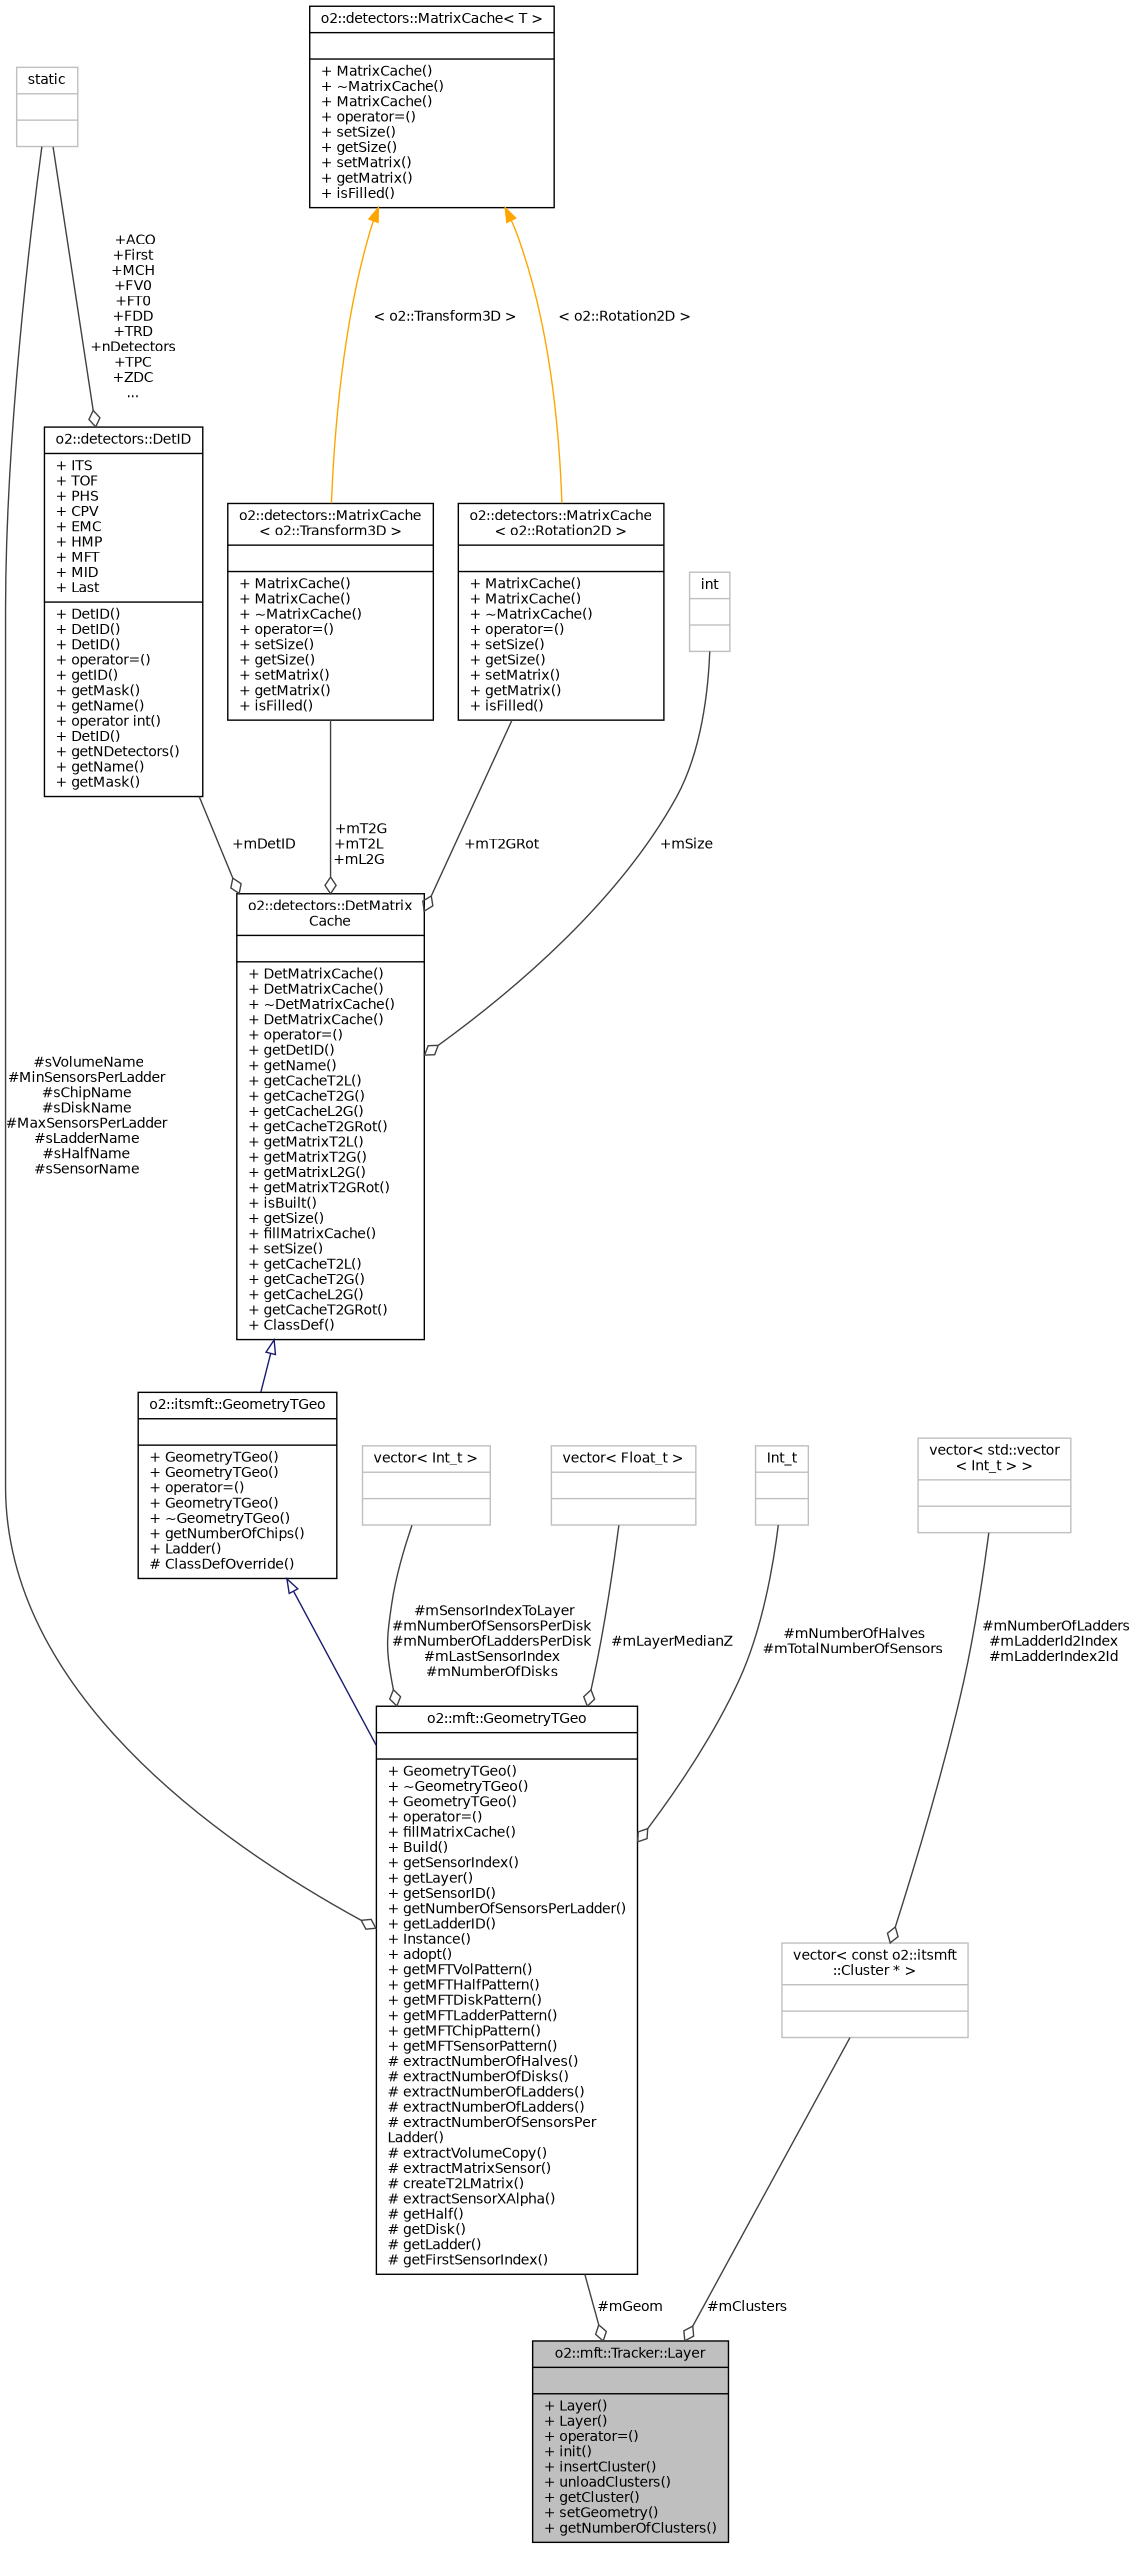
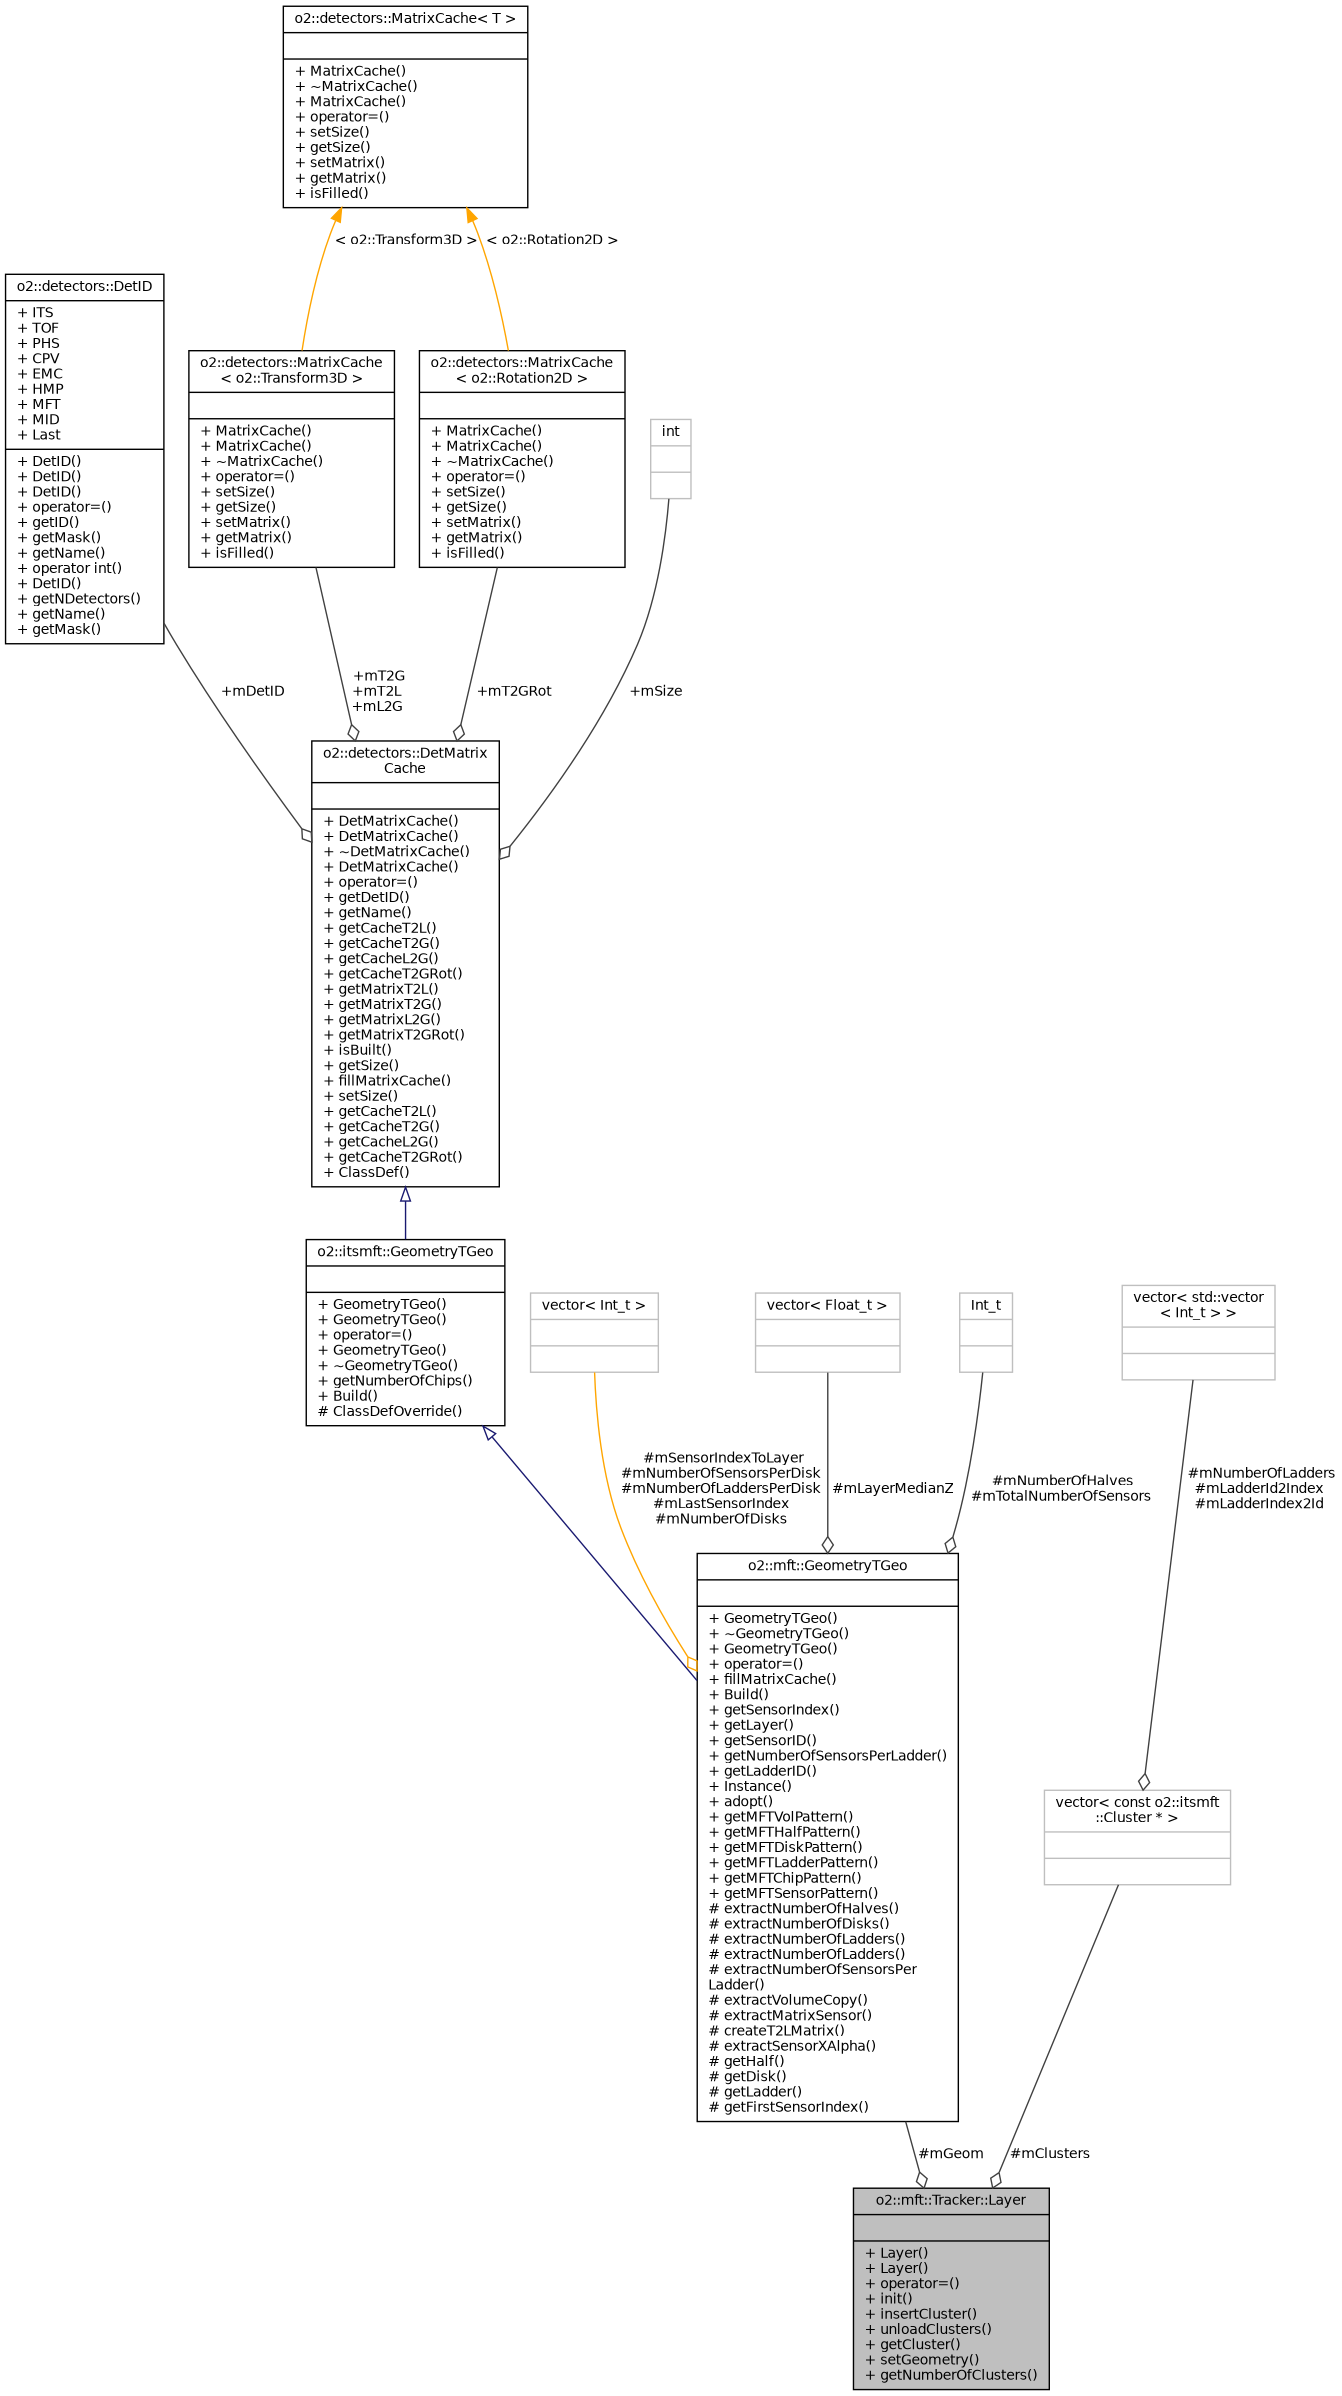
  digraph {
    fontname="DejaVu Sans"
    node [color=black fontname="DejaVu Sans" fontsize=10 shape=record]
    edge [arrowhead=odiamond color=grey25 fontname="DejaVu Sans" fontsize=10 labelfontname=Helvetica labelfontsize=10 style=solid]
    n1 [fillcolor=grey75 fontcolor=black height=0.2 label="{o2::mft::Tracker::Layer\n||+ Layer()\l+ Layer()\l+ operator=()\l+ init()\l+ insertCluster()\l+ unloadClusters()\l+ getCluster()\l+ setGeometry()\l+ getNumberOfClusters()\l}" style=filled width=0.4]
    n2 [height=0.2 label="{o2::mft::GeometryTGeo\n||+ GeometryTGeo()\l+ ~GeometryTGeo()\l+ GeometryTGeo()\l+ operator=()\l+ fillMatrixCache()\l+ Build()\l+ getSensorIndex()\l+ getLayer()\l+ getSensorID()\l+ getNumberOfSensorsPerLadder()\l+ getLadderID()\l+ Instance()\l+ adopt()\l+ getMFTVolPattern()\l+ getMFTHalfPattern()\l+ getMFTDiskPattern()\l+ getMFTLadderPattern()\l+ getMFTChipPattern()\l+ getMFTSensorPattern()\l# extractNumberOfHalves()\l# extractNumberOfDisks()\l# extractNumberOfLadders()\l# extractNumberOfLadders()\l# extractNumberOfSensorsPer\lLadder()\l# extractVolumeCopy()\l# extractMatrixSensor()\l# createT2LMatrix()\l# extractSensorXAlpha()\l# getHalf()\l# getDisk()\l# getLadder()\l# getFirstSensorIndex()\l}" width=0.4]
-   n3 [height=0.2 label="{o2::itsmft::GeometryTGeo\n||+ GeometryTGeo()\l+ GeometryTGeo()\l+ operator=()\l+ GeometryTGeo()\l+ ~GeometryTGeo()\l+ getNumberOfChips()\l+ Ladder()\l# ClassDefOverride()\l}" width=0.4]
+   n3 [height=0.2 label="{o2::itsmft::GeometryTGeo\n||+ GeometryTGeo()\l+ GeometryTGeo()\l+ operator=()\l+ GeometryTGeo()\l+ ~GeometryTGeo()\l+ getNumberOfChips()\l+ Build()\l# ClassDefOverride()\l}" width=0.4]
    n4 [height=0.2 label="{o2::detectors::DetMatrix\lCache\n||+ DetMatrixCache()\l+ DetMatrixCache()\l+ ~DetMatrixCache()\l+ DetMatrixCache()\l+ operator=()\l+ getDetID()\l+ getName()\l+ getCacheT2L()\l+ getCacheT2G()\l+ getCacheL2G()\l+ getCacheT2GRot()\l+ getMatrixT2L()\l+ getMatrixT2G()\l+ getMatrixL2G()\l+ getMatrixT2GRot()\l+ isBuilt()\l+ getSize()\l+ fillMatrixCache()\l+ setSize()\l+ getCacheT2L()\l+ getCacheT2G()\l+ getCacheL2G()\l+ getCacheT2GRot()\l+ ClassDef()\l}" width=0.4]
    n5 [height=0.2 label="{o2::detectors::DetID\n|+ ITS\l+ TOF\l+ PHS\l+ CPV\l+ EMC\l+ HMP\l+ MFT\l+ MID\l+ Last\l|+ DetID()\l+ DetID()\l+ DetID()\l+ operator=()\l+ getID()\l+ getMask()\l+ getName()\l+ operator int()\l+ DetID()\l+ getNDetectors()\l+ getName()\l+ getMask()\l}" width=0.4]
-   n6 [color=grey75 height=0.2 label="{static\n||}" width=0.4]
    n7 [height=0.2 label="{o2::detectors::MatrixCache\l\< o2::Transform3D \>\n||+ MatrixCache()\l+ MatrixCache()\l+ ~MatrixCache()\l+ operator=()\l+ setSize()\l+ getSize()\l+ setMatrix()\l+ getMatrix()\l+ isFilled()\l}" width=0.4]
    n8 [height=0.2 label="{o2::detectors::MatrixCache\< T \>\n||+ MatrixCache()\l+ ~MatrixCache()\l+ MatrixCache()\l+ operator=()\l+ setSize()\l+ getSize()\l+ setMatrix()\l+ getMatrix()\l+ isFilled()\l}" width=0.4]
    n9 [height=0.2 label="{o2::detectors::MatrixCache\l\< o2::Rotation2D \>\n||+ MatrixCache()\l+ MatrixCache()\l+ ~MatrixCache()\l+ operator=()\l+ setSize()\l+ getSize()\l+ setMatrix()\l+ getMatrix()\l+ isFilled()\l}" width=0.4]
    n10 [color=grey75 height=0.2 label="{int\n||}" width=0.4]
    n11 [color=grey75 height=0.2 label="{vector\< Int_t \>\n||}" width=0.4]
    n12 [color=grey75 height=0.2 label="{vector\< Float_t \>\n||}" width=0.4]
    n13 [color=grey75 height=0.2 label="{vector\< std::vector\l\< Int_t \> \>\n||}" width=0.4]
    n14 [color=grey75 height=0.2 label="{vector\< const o2::itsmft\l::Cluster * \>\n||}" width=0.4]
    n15 [color=grey75 height=0.2 label="{Int_t\n||}" width=0.4]
    n2 -> n1 [label=" #mGeom"]
    n3 -> n2 [arrowtail=onormal color=midnightblue dir=back arrowhead=""]
    n4 -> n3 [arrowtail=onormal color=midnightblue dir=back arrowhead=""]
    n5 -> n4 [label=" +mDetID"]
-   n6 -> n2 [label=" #sVolumeName\n#MinSensorsPerLadder\n#sChipName\n#sDiskName\n#MaxSensorsPerLadder\n#sLadderName\n#sHalfName\n#sSensorName"]
-   n6 -> n5 [label=" +ACO\n+First\n+MCH\n+FV0\n+FT0\n+FDD\n+TRD\n+nDetectors\n+TPC\n+ZDC\n..."]
    n7 -> n4 [label=" +mT2G\n+mT2L\n+mL2G"]
    n8 -> n7 [color=orange dir=back label=" \< o2::Transform3D \>" arrowhead=""]
    n8 -> n9 [color=orange dir=back label=" \< o2::Rotation2D \>" arrowhead=""]
    n9 -> n4 [label=" +mT2GRot"]
    n10 -> n4 [label=" +mSize"]
-   n11 -> n2 [label=" #mSensorIndexToLayer\n#mNumberOfSensorsPerDisk\n#mNumberOfLaddersPerDisk\n#mLastSensorIndex\n#mNumberOfDisks"]
+   n11 -> n2 [color=orange label=" #mSensorIndexToLayer\n#mNumberOfSensorsPerDisk\n#mNumberOfLaddersPerDisk\n#mLastSensorIndex\n#mNumberOfDisks"]
    n12 -> n2 [label=" #mLayerMedianZ"]
    n13 -> n14 [label=" #mNumberOfLadders\n#mLadderId2Index\n#mLadderIndex2Id"]
    n14 -> n1 [label=" #mClusters"]
    n15 -> n2 [label=" #mNumberOfHalves\n#mTotalNumberOfSensors"]
  }
